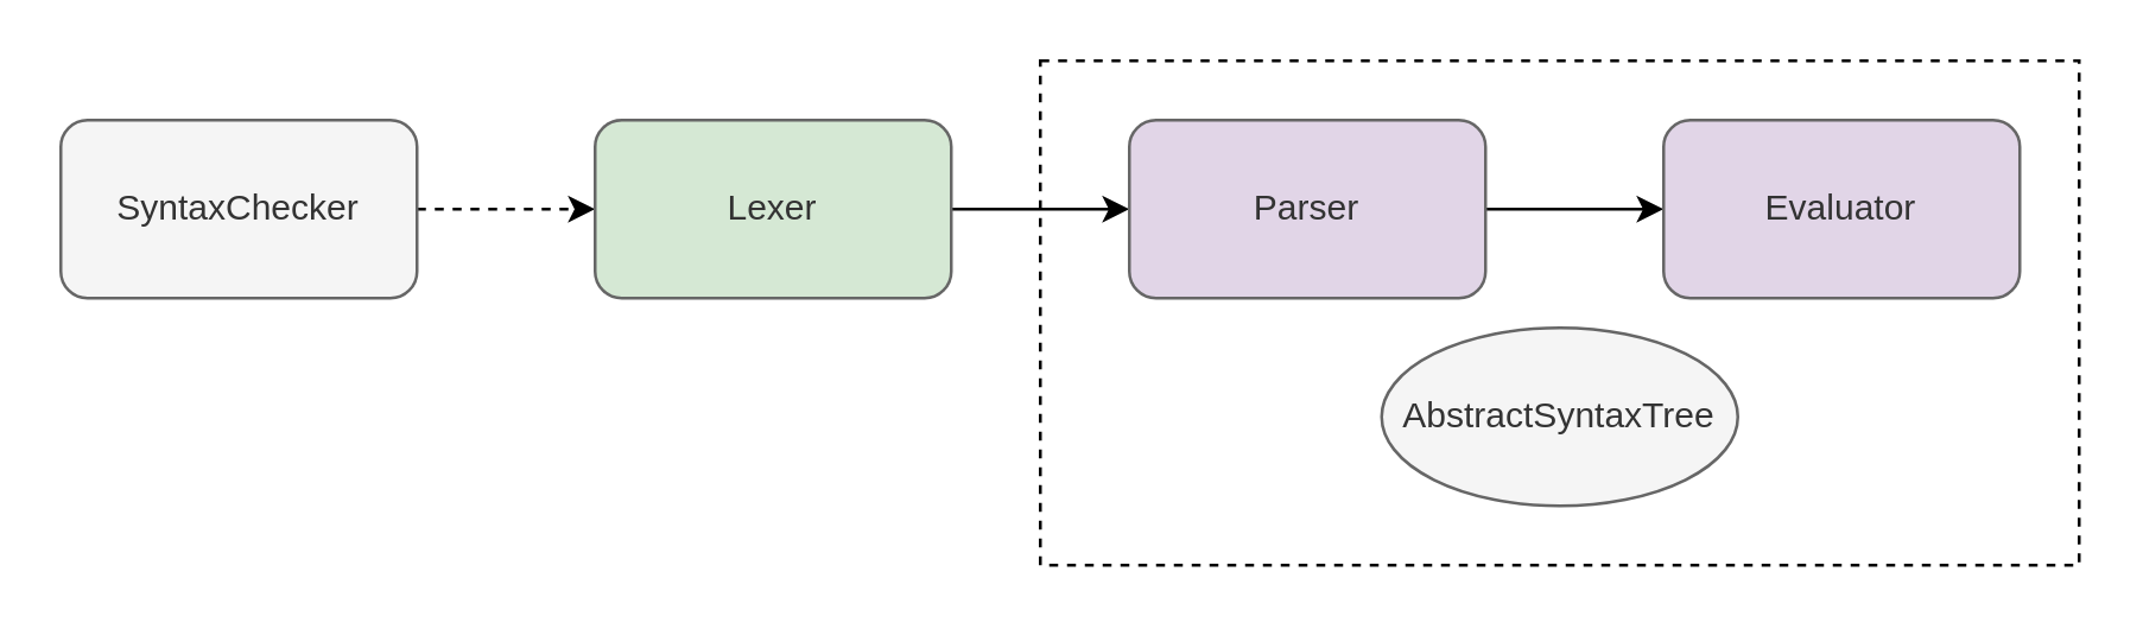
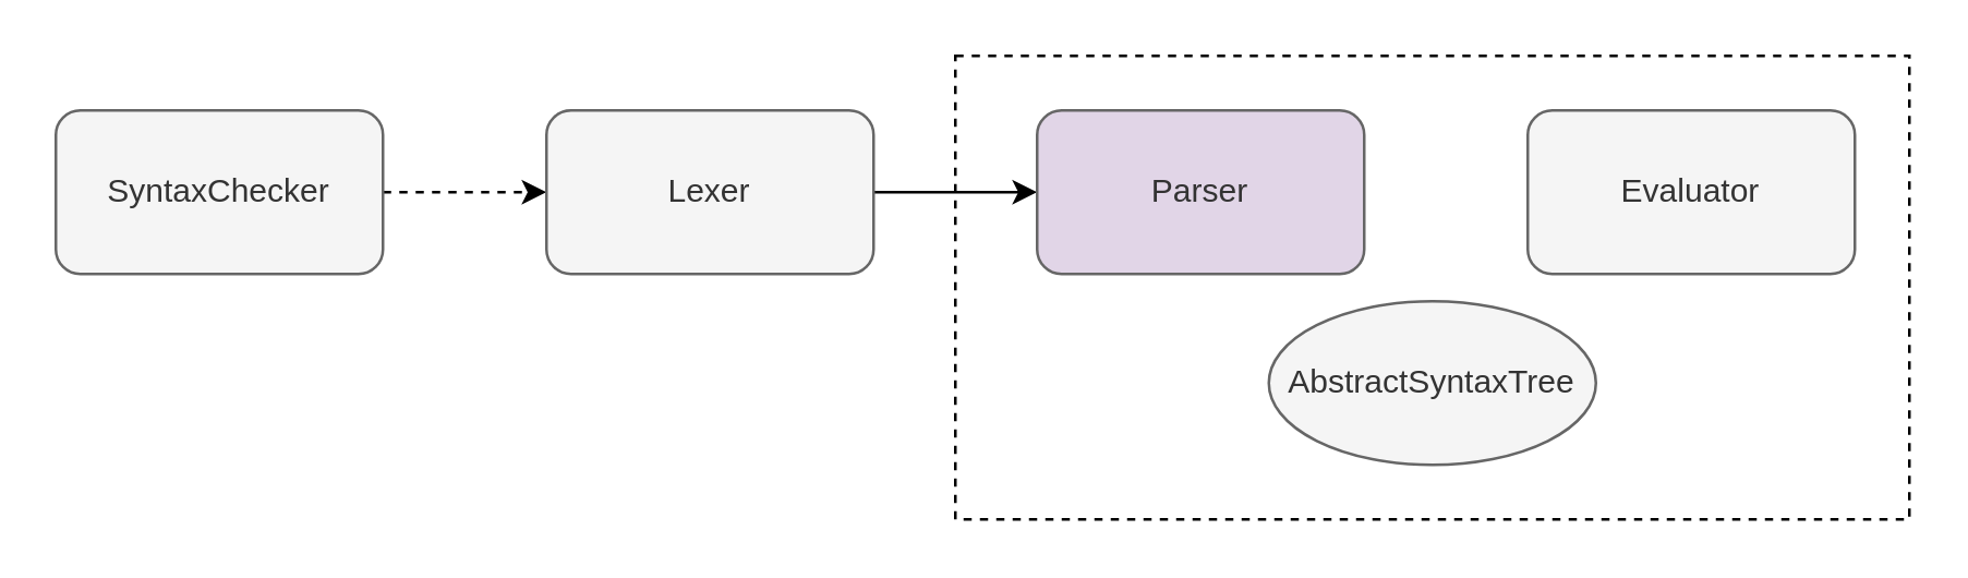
  <mxCell id="0" />
  <mxCell id="1" parent="0" />
  <mxCell id="2" value="" style="rounded=0;whiteSpace=wrap;html=1;dashed=1;fillColor=none;" vertex="1" parent="1"><mxGeometry x="350" y="20" width="350" height="170" as="geometry" /></mxCell>
  <mxCell id="3" style="edgeStyle=orthogonalEdgeStyle;rounded=0;orthogonalLoop=1;jettySize=auto;html=1;exitX=1;exitY=0.5;exitDx=0;exitDy=0;entryX=0;entryY=0.5;entryDx=0;entryDy=0;dashed=1;" edge="1" parent="1" source="4" target="6"><mxGeometry relative="1" as="geometry" /></mxCell>
  <mxCell id="4" value="SyntaxChecker" style="rounded=1;whiteSpace=wrap;html=1;fillColor=#f5f5f5;strokeColor=#666666;fontColor=#333333;" vertex="1" parent="1"><mxGeometry x="20" y="40" width="120" height="60" as="geometry" /></mxCell>
  <mxCell id="5" style="edgeStyle=orthogonalEdgeStyle;rounded=0;orthogonalLoop=1;jettySize=auto;html=1;exitX=1;exitY=0.5;exitDx=0;exitDy=0;entryX=0;entryY=0.5;entryDx=0;entryDy=0;" edge="1" parent="1" source="6" target="8"><mxGeometry relative="1" as="geometry" /></mxCell>
- <mxCell id="6" value="Lexer" style="rounded=1;whiteSpace=wrap;html=1;fillColor=#d5e8d4;strokeColor=#666666;fontColor=#333333;" vertex="1" parent="1"><mxGeometry x="200" y="40" width="120" height="60" as="geometry" /></mxCell>
- <mxCell id="7" style="edgeStyle=orthogonalEdgeStyle;rounded=0;orthogonalLoop=1;jettySize=auto;html=1;exitX=1;exitY=0.5;exitDx=0;exitDy=0;entryX=0;entryY=0.5;entryDx=0;entryDy=0;" edge="1" parent="1" source="8" target="9"><mxGeometry relative="1" as="geometry" /></mxCell>
+ <mxCell id="6" value="Lexer" style="rounded=1;whiteSpace=wrap;html=1;fillColor=#f5f5f5;strokeColor=#666666;fontColor=#333333;" vertex="1" parent="1"><mxGeometry x="200" y="40" width="120" height="60" as="geometry" /></mxCell>
  <mxCell id="8" value="&lt;div&gt;Parser&lt;/div&gt;" style="rounded=1;whiteSpace=wrap;html=1;fillColor=#e1d5e7;strokeColor=#666666;fontColor=#333333;" vertex="1" parent="1"><mxGeometry x="380" y="40" width="120" height="60" as="geometry" /></mxCell>
- <mxCell id="9" value="Evaluator" style="rounded=1;whiteSpace=wrap;html=1;fillColor=#e1d5e7;strokeColor=#666666;fontColor=#333333;" vertex="1" parent="1"><mxGeometry x="560" y="40" width="120" height="60" as="geometry" /></mxCell>
+ <mxCell id="9" value="Evaluator" style="rounded=1;whiteSpace=wrap;html=1;fillColor=#f5f5f5;strokeColor=#666666;fontColor=#333333;" vertex="1" parent="1"><mxGeometry x="560" y="40" width="120" height="60" as="geometry" /></mxCell>
  <mxCell id="10" value="AbstractSyntaxTree" style="ellipse;whiteSpace=wrap;html=1;fillColor=#f5f5f5;strokeColor=#666666;fontColor=#333333;" vertex="1" parent="1"><mxGeometry x="465" y="110" width="120" height="60" as="geometry" /></mxCell>
